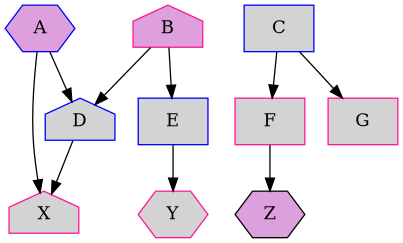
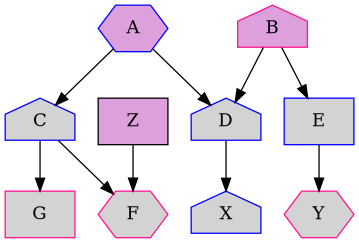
  digraph {
    compound=true
    node [color=blue fillcolor=lightgrey shape=house style=filled]
    A [fillcolor=plum shape=hexagon]
-   C [shape=box]
+   C
    D
    B [color=deeppink fillcolor=plum]
    E [shape=box]
-   F [color=deeppink shape=box]
+   F [color=deeppink shape=hexagon]
    G [color=deeppink shape=box]
-   X [color=deeppink]
+   X
    Y [color=deeppink shape=hexagon]
-   Z [color=black fillcolor=plum shape=hexagon]
-   A -> X
+   Z [color=black fillcolor=plum shape=box]
+   A -> C
    A -> D
    C -> F
    C -> G
    D -> X
    B -> D
    B -> E
    E -> Y
-   F -> Z
+   Z -> F
  }
